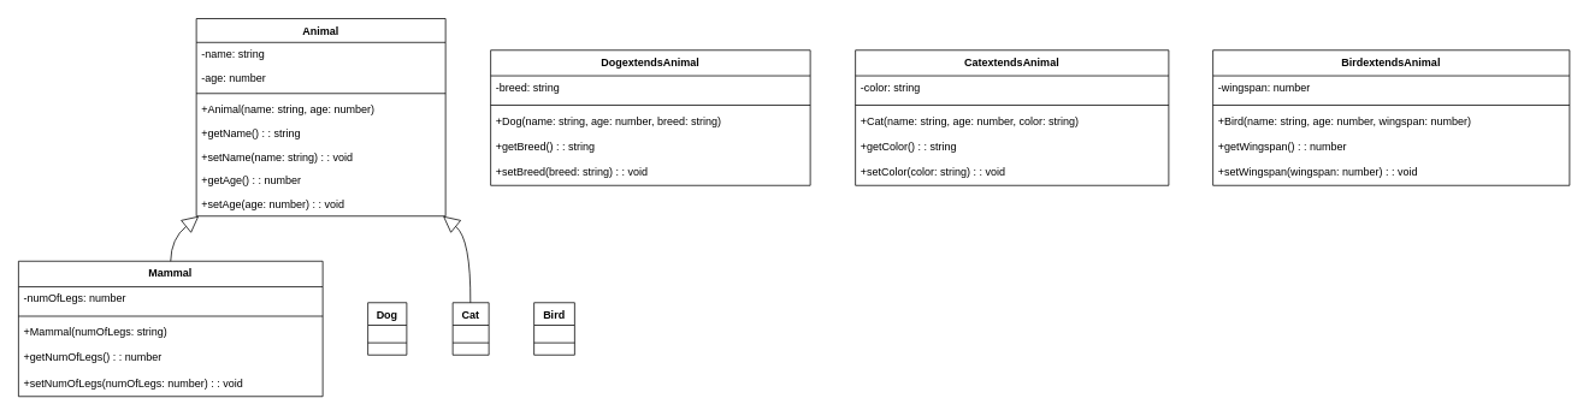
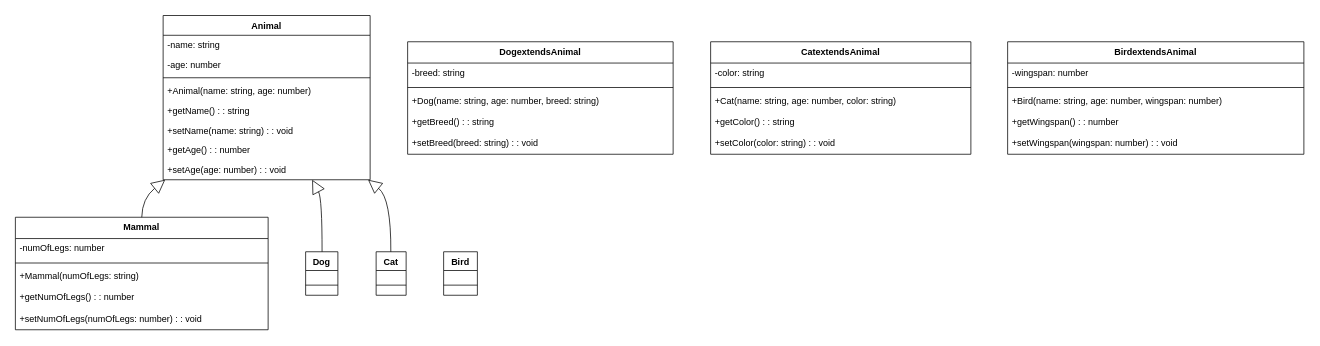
  <mxCell id="0" />
  <mxCell id="1" parent="0" />
  <mxCell id="2" value="Animal" style="swimlane;fontStyle=1;align=center;verticalAlign=top;childLayout=stackLayout;horizontal=1;startSize=26.375;horizontalStack=0;resizeParent=1;resizeParentMax=0;resizeLast=0;collapsible=0;marginBottom=0;" vertex="1" parent="1"><mxGeometry x="217" y="20" width="276" height="219" as="geometry" /></mxCell>
  <mxCell id="3" value="-name: string" style="text;strokeColor=none;fillColor=none;align=left;verticalAlign=top;spacingLeft=4;spacingRight=4;overflow=hidden;rotatable=0;points=[[0,0.5],[1,0.5]];portConstraint=eastwest;" vertex="1" parent="2"><mxGeometry y="26" width="276" height="26" as="geometry" /></mxCell>
  <mxCell id="4" value="-age: number" style="text;strokeColor=none;fillColor=none;align=left;verticalAlign=top;spacingLeft=4;spacingRight=4;overflow=hidden;rotatable=0;points=[[0,0.5],[1,0.5]];portConstraint=eastwest;" vertex="1" parent="2"><mxGeometry y="53" width="276" height="26" as="geometry" /></mxCell>
  <mxCell id="5" style="line;strokeWidth=1;fillColor=none;align=left;verticalAlign=middle;spacingTop=-1;spacingLeft=3;spacingRight=3;rotatable=0;labelPosition=right;points=[];portConstraint=eastwest;strokeColor=inherit;" vertex="1" parent="2"><mxGeometry y="79" width="276" height="8" as="geometry" /></mxCell>
  <mxCell id="6" value="+Animal(name: string, age: number)" style="text;strokeColor=none;fillColor=none;align=left;verticalAlign=top;spacingLeft=4;spacingRight=4;overflow=hidden;rotatable=0;points=[[0,0.5],[1,0.5]];portConstraint=eastwest;" vertex="1" parent="2"><mxGeometry y="87" width="276" height="26" as="geometry" /></mxCell>
  <mxCell id="7" value="+getName() : : string" style="text;strokeColor=none;fillColor=none;align=left;verticalAlign=top;spacingLeft=4;spacingRight=4;overflow=hidden;rotatable=0;points=[[0,0.5],[1,0.5]];portConstraint=eastwest;" vertex="1" parent="2"><mxGeometry y="114" width="276" height="26" as="geometry" /></mxCell>
  <mxCell id="8" value="+setName(name: string) : : void" style="text;strokeColor=none;fillColor=none;align=left;verticalAlign=top;spacingLeft=4;spacingRight=4;overflow=hidden;rotatable=0;points=[[0,0.5],[1,0.5]];portConstraint=eastwest;" vertex="1" parent="2"><mxGeometry y="140" width="276" height="26" as="geometry" /></mxCell>
  <mxCell id="9" value="+getAge() : : number" style="text;strokeColor=none;fillColor=none;align=left;verticalAlign=top;spacingLeft=4;spacingRight=4;overflow=hidden;rotatable=0;points=[[0,0.5],[1,0.5]];portConstraint=eastwest;" vertex="1" parent="2"><mxGeometry y="166" width="276" height="26" as="geometry" /></mxCell>
  <mxCell id="10" value="+setAge(age: number) : : void" style="text;strokeColor=none;fillColor=none;align=left;verticalAlign=top;spacingLeft=4;spacingRight=4;overflow=hidden;rotatable=0;points=[[0,0.5],[1,0.5]];portConstraint=eastwest;" vertex="1" parent="2"><mxGeometry y="193" width="276" height="26" as="geometry" /></mxCell>
  <mxCell id="11" value="Mammal" style="swimlane;fontStyle=1;align=center;verticalAlign=top;childLayout=stackLayout;horizontal=1;startSize=28.4;horizontalStack=0;resizeParent=1;resizeParentMax=0;resizeLast=0;collapsible=0;marginBottom=0;" vertex="1" parent="1"><mxGeometry x="20" y="289" width="337" height="150" as="geometry" /></mxCell>
  <mxCell id="12" value="-numOfLegs: number" style="text;strokeColor=none;fillColor=none;align=left;verticalAlign=top;spacingLeft=4;spacingRight=4;overflow=hidden;rotatable=0;points=[[0,0.5],[1,0.5]];portConstraint=eastwest;" vertex="1" parent="11"><mxGeometry y="28" width="337" height="28" as="geometry" /></mxCell>
  <mxCell id="13" style="line;strokeWidth=1;fillColor=none;align=left;verticalAlign=middle;spacingTop=-1;spacingLeft=3;spacingRight=3;rotatable=0;labelPosition=right;points=[];portConstraint=eastwest;strokeColor=inherit;" vertex="1" parent="11"><mxGeometry y="57" width="337" height="8" as="geometry" /></mxCell>
  <mxCell id="14" value="+Mammal(numOfLegs: string)" style="text;strokeColor=none;fillColor=none;align=left;verticalAlign=top;spacingLeft=4;spacingRight=4;overflow=hidden;rotatable=0;points=[[0,0.5],[1,0.5]];portConstraint=eastwest;" vertex="1" parent="11"><mxGeometry y="65" width="337" height="28" as="geometry" /></mxCell>
  <mxCell id="15" value="+getNumOfLegs() : : number" style="text;strokeColor=none;fillColor=none;align=left;verticalAlign=top;spacingLeft=4;spacingRight=4;overflow=hidden;rotatable=0;points=[[0,0.5],[1,0.5]];portConstraint=eastwest;" vertex="1" parent="11"><mxGeometry y="93" width="337" height="28" as="geometry" /></mxCell>
  <mxCell id="16" value="+setNumOfLegs(numOfLegs: number) : : void" style="text;strokeColor=none;fillColor=none;align=left;verticalAlign=top;spacingLeft=4;spacingRight=4;overflow=hidden;rotatable=0;points=[[0,0.5],[1,0.5]];portConstraint=eastwest;" vertex="1" parent="11"><mxGeometry y="122" width="337" height="28" as="geometry" /></mxCell>
  <mxCell id="17" value="DogextendsAnimal" style="swimlane;fontStyle=1;align=center;verticalAlign=top;childLayout=stackLayout;horizontal=1;startSize=28.4;horizontalStack=0;resizeParent=1;resizeParentMax=0;resizeLast=0;collapsible=0;marginBottom=0;" vertex="1" parent="1"><mxGeometry x="543" y="55" width="354" height="150" as="geometry" /></mxCell>
  <mxCell id="18" value="-breed: string" style="text;strokeColor=none;fillColor=none;align=left;verticalAlign=top;spacingLeft=4;spacingRight=4;overflow=hidden;rotatable=0;points=[[0,0.5],[1,0.5]];portConstraint=eastwest;" vertex="1" parent="17"><mxGeometry y="28" width="354" height="28" as="geometry" /></mxCell>
  <mxCell id="19" style="line;strokeWidth=1;fillColor=none;align=left;verticalAlign=middle;spacingTop=-1;spacingLeft=3;spacingRight=3;rotatable=0;labelPosition=right;points=[];portConstraint=eastwest;strokeColor=inherit;" vertex="1" parent="17"><mxGeometry y="57" width="354" height="8" as="geometry" /></mxCell>
  <mxCell id="20" value="+Dog(name: string, age: number, breed: string)" style="text;strokeColor=none;fillColor=none;align=left;verticalAlign=top;spacingLeft=4;spacingRight=4;overflow=hidden;rotatable=0;points=[[0,0.5],[1,0.5]];portConstraint=eastwest;" vertex="1" parent="17"><mxGeometry y="65" width="354" height="28" as="geometry" /></mxCell>
  <mxCell id="21" value="+getBreed() : : string" style="text;strokeColor=none;fillColor=none;align=left;verticalAlign=top;spacingLeft=4;spacingRight=4;overflow=hidden;rotatable=0;points=[[0,0.5],[1,0.5]];portConstraint=eastwest;" vertex="1" parent="17"><mxGeometry y="93" width="354" height="28" as="geometry" /></mxCell>
  <mxCell id="22" value="+setBreed(breed: string) : : void" style="text;strokeColor=none;fillColor=none;align=left;verticalAlign=top;spacingLeft=4;spacingRight=4;overflow=hidden;rotatable=0;points=[[0,0.5],[1,0.5]];portConstraint=eastwest;" vertex="1" parent="17"><mxGeometry y="122" width="354" height="28" as="geometry" /></mxCell>
  <mxCell id="23" value="CatextendsAnimal" style="swimlane;fontStyle=1;align=center;verticalAlign=top;childLayout=stackLayout;horizontal=1;startSize=28.4;horizontalStack=0;resizeParent=1;resizeParentMax=0;resizeLast=0;collapsible=0;marginBottom=0;" vertex="1" parent="1"><mxGeometry x="947" y="55" width="347" height="150" as="geometry" /></mxCell>
  <mxCell id="24" value="-color: string" style="text;strokeColor=none;fillColor=none;align=left;verticalAlign=top;spacingLeft=4;spacingRight=4;overflow=hidden;rotatable=0;points=[[0,0.5],[1,0.5]];portConstraint=eastwest;" vertex="1" parent="23"><mxGeometry y="28" width="347" height="28" as="geometry" /></mxCell>
  <mxCell id="25" style="line;strokeWidth=1;fillColor=none;align=left;verticalAlign=middle;spacingTop=-1;spacingLeft=3;spacingRight=3;rotatable=0;labelPosition=right;points=[];portConstraint=eastwest;strokeColor=inherit;" vertex="1" parent="23"><mxGeometry y="57" width="347" height="8" as="geometry" /></mxCell>
  <mxCell id="26" value="+Cat(name: string, age: number, color: string)" style="text;strokeColor=none;fillColor=none;align=left;verticalAlign=top;spacingLeft=4;spacingRight=4;overflow=hidden;rotatable=0;points=[[0,0.5],[1,0.5]];portConstraint=eastwest;" vertex="1" parent="23"><mxGeometry y="65" width="347" height="28" as="geometry" /></mxCell>
  <mxCell id="27" value="+getColor() : : string" style="text;strokeColor=none;fillColor=none;align=left;verticalAlign=top;spacingLeft=4;spacingRight=4;overflow=hidden;rotatable=0;points=[[0,0.5],[1,0.5]];portConstraint=eastwest;" vertex="1" parent="23"><mxGeometry y="93" width="347" height="28" as="geometry" /></mxCell>
  <mxCell id="28" value="+setColor(color: string) : : void" style="text;strokeColor=none;fillColor=none;align=left;verticalAlign=top;spacingLeft=4;spacingRight=4;overflow=hidden;rotatable=0;points=[[0,0.5],[1,0.5]];portConstraint=eastwest;" vertex="1" parent="23"><mxGeometry y="122" width="347" height="28" as="geometry" /></mxCell>
  <mxCell id="29" value="BirdextendsAnimal" style="swimlane;fontStyle=1;align=center;verticalAlign=top;childLayout=stackLayout;horizontal=1;startSize=28.4;horizontalStack=0;resizeParent=1;resizeParentMax=0;resizeLast=0;collapsible=0;marginBottom=0;" vertex="1" parent="1"><mxGeometry x="1343" y="55" width="395" height="150" as="geometry" /></mxCell>
  <mxCell id="30" value="-wingspan: number" style="text;strokeColor=none;fillColor=none;align=left;verticalAlign=top;spacingLeft=4;spacingRight=4;overflow=hidden;rotatable=0;points=[[0,0.5],[1,0.5]];portConstraint=eastwest;" vertex="1" parent="29"><mxGeometry y="28" width="395" height="28" as="geometry" /></mxCell>
  <mxCell id="31" style="line;strokeWidth=1;fillColor=none;align=left;verticalAlign=middle;spacingTop=-1;spacingLeft=3;spacingRight=3;rotatable=0;labelPosition=right;points=[];portConstraint=eastwest;strokeColor=inherit;" vertex="1" parent="29"><mxGeometry y="57" width="395" height="8" as="geometry" /></mxCell>
  <mxCell id="32" value="+Bird(name: string, age: number, wingspan: number)" style="text;strokeColor=none;fillColor=none;align=left;verticalAlign=top;spacingLeft=4;spacingRight=4;overflow=hidden;rotatable=0;points=[[0,0.5],[1,0.5]];portConstraint=eastwest;" vertex="1" parent="29"><mxGeometry y="65" width="395" height="28" as="geometry" /></mxCell>
  <mxCell id="33" value="+getWingspan() : : number" style="text;strokeColor=none;fillColor=none;align=left;verticalAlign=top;spacingLeft=4;spacingRight=4;overflow=hidden;rotatable=0;points=[[0,0.5],[1,0.5]];portConstraint=eastwest;" vertex="1" parent="29"><mxGeometry y="93" width="395" height="28" as="geometry" /></mxCell>
  <mxCell id="34" value="+setWingspan(wingspan: number) : : void" style="text;strokeColor=none;fillColor=none;align=left;verticalAlign=top;spacingLeft=4;spacingRight=4;overflow=hidden;rotatable=0;points=[[0,0.5],[1,0.5]];portConstraint=eastwest;" vertex="1" parent="29"><mxGeometry y="122" width="395" height="28" as="geometry" /></mxCell>
  <mxCell id="35" value="Dog" style="swimlane;fontStyle=1;align=center;verticalAlign=top;childLayout=stackLayout;horizontal=1;startSize=25;horizontalStack=0;resizeParent=1;resizeParentMax=0;resizeLast=0;collapsible=0;marginBottom=0;" vertex="1" parent="1"><mxGeometry x="407" y="335" width="43" height="58" as="geometry" /></mxCell>
  <mxCell id="36" style="line;strokeWidth=1;fillColor=none;align=left;verticalAlign=middle;spacingTop=-1;spacingLeft=3;spacingRight=3;rotatable=0;labelPosition=right;points=[];portConstraint=eastwest;strokeColor=inherit;" vertex="1" parent="35"><mxGeometry y="38" width="43" height="13" as="geometry" /></mxCell>
  <mxCell id="37" value="Cat" style="swimlane;fontStyle=1;align=center;verticalAlign=top;childLayout=stackLayout;horizontal=1;startSize=25;horizontalStack=0;resizeParent=1;resizeParentMax=0;resizeLast=0;collapsible=0;marginBottom=0;" vertex="1" parent="1"><mxGeometry x="501" y="335" width="40" height="58" as="geometry" /></mxCell>
  <mxCell id="38" style="line;strokeWidth=1;fillColor=none;align=left;verticalAlign=middle;spacingTop=-1;spacingLeft=3;spacingRight=3;rotatable=0;labelPosition=right;points=[];portConstraint=eastwest;strokeColor=inherit;" vertex="1" parent="37"><mxGeometry y="38" width="40" height="13" as="geometry" /></mxCell>
  <mxCell id="39" value="Bird" style="swimlane;fontStyle=1;align=center;verticalAlign=top;childLayout=stackLayout;horizontal=1;startSize=25;horizontalStack=0;resizeParent=1;resizeParentMax=0;resizeLast=0;collapsible=0;marginBottom=0;" vertex="1" parent="1"><mxGeometry x="591" y="335" width="45" height="58" as="geometry" /></mxCell>
  <mxCell id="40" style="line;strokeWidth=1;fillColor=none;align=left;verticalAlign=middle;spacingTop=-1;spacingLeft=3;spacingRight=3;rotatable=0;labelPosition=right;points=[];portConstraint=eastwest;strokeColor=inherit;" vertex="1" parent="39"><mxGeometry y="38" width="45" height="13" as="geometry" /></mxCell>
  <mxCell id="41" value="" style="curved=1;startArrow=block;startSize=16;startFill=0;endArrow=none;exitX=0.01;exitY=1;entryX=0.5;entryY=0;" edge="1" parent="1" source="2" target="11"><mxGeometry relative="1" as="geometry"><Array as="points"><mxPoint x="189" y="264" /></Array></mxGeometry></mxCell>
+ <mxCell id="42" value="" style="curved=1;startArrow=block;startSize=16;startFill=0;endArrow=none;exitX=0.72;exitY=1;entryX=0.51;entryY=0;" edge="1" parent="1" source="2" target="35"><mxGeometry relative="1" as="geometry"><Array as="points"><mxPoint x="429" y="264" /></Array></mxGeometry></mxCell>
  <mxCell id="43" value="" style="curved=1;startArrow=block;startSize=16;startFill=0;endArrow=none;exitX=0.99;exitY=1;entryX=0.49;entryY=0;" edge="1" parent="1" source="2" target="37"><mxGeometry relative="1" as="geometry"><Array as="points"><mxPoint x="521" y="264" /></Array></mxGeometry></mxCell>
